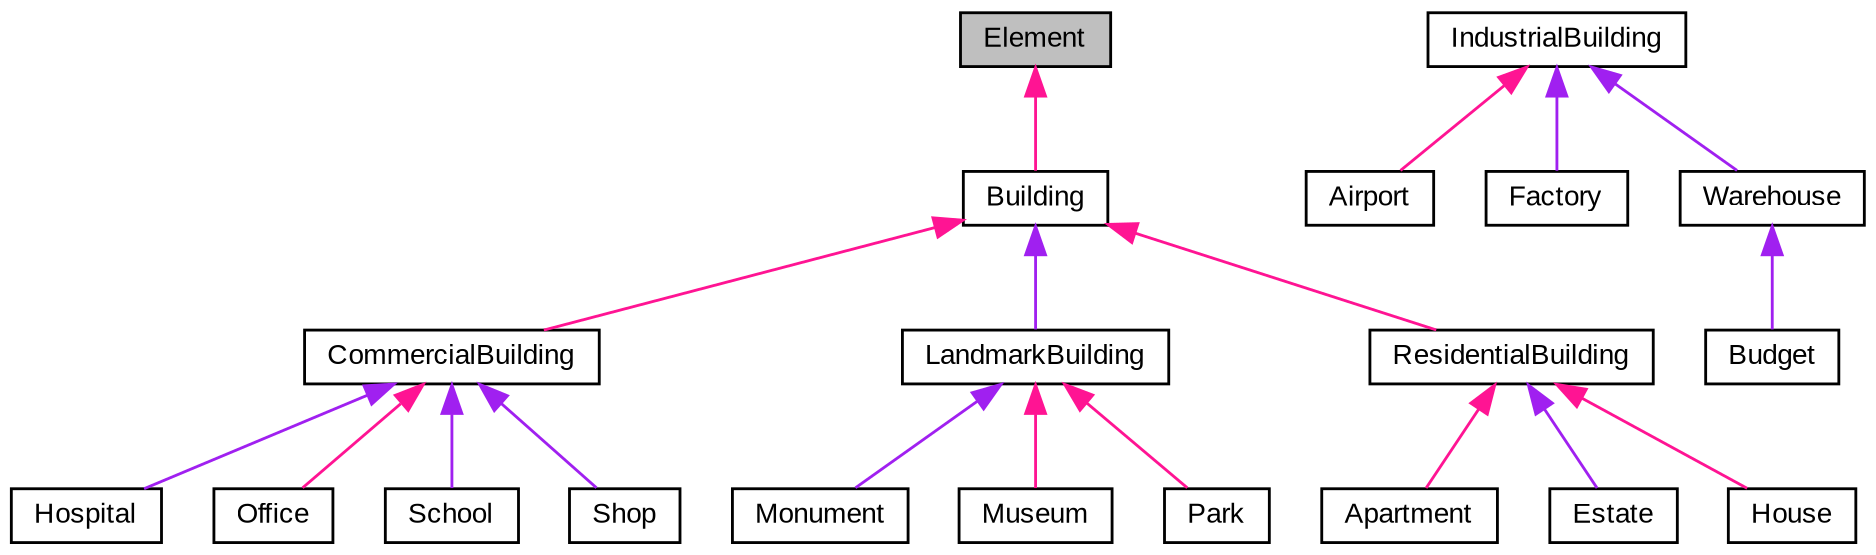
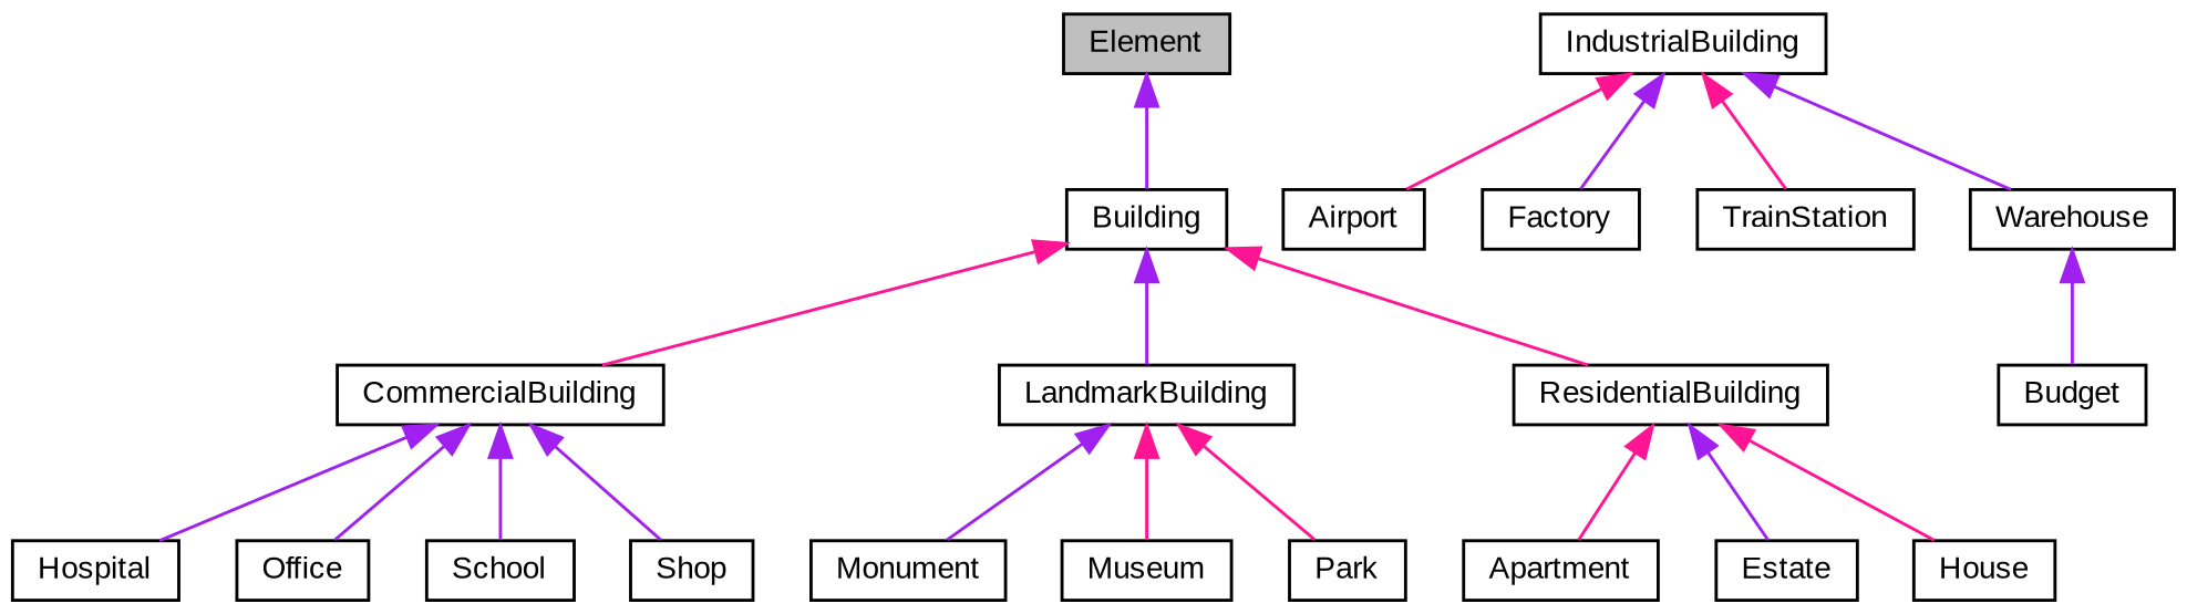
  digraph {
    fontname="Liberation Sans"
    rankdir=TB
    node [color=black fillcolor=white fontname="Liberation Sans" fontsize=10 shape=record style=filled]
    edge [color=deeppink dir=back fontname="Liberation Sans" fontsize=10 labelfontname=Helvetica labelfontsize=10 style=solid]
    n1 [fillcolor=grey75 fontcolor=black height=0.2 label=Element width=0.4]
    n2 [height=0.2 label=Building width=0.4]
    n3 [height=0.2 label=Budget width=0.4]
    n4 [height=0.2 label=CommercialBuilding width=0.4]
    n5 [height=0.2 label=LandmarkBuilding width=0.4]
    n6 [height=0.2 label=ResidentialBuilding width=0.4]
    n7 [height=0.2 label=Hospital width=0.4]
    n8 [height=0.2 label=Office width=0.4]
    n9 [height=0.2 label=School width=0.4]
    n10 [height=0.2 label=Shop width=0.4]
    n11 [height=0.2 label=IndustrialBuilding width=0.4]
    n12 [height=0.2 label=Airport width=0.4]
    n13 [height=0.2 label=Factory width=0.4]
+   n14 [height=0.2 label=TrainStation width=0.4]
    n15 [height=0.2 label=Warehouse width=0.4]
    n16 [height=0.2 label=Monument width=0.4]
    n17 [height=0.2 label=Museum width=0.4]
    n18 [height=0.2 label=Park width=0.4]
    n19 [height=0.2 label=Apartment width=0.4]
    n20 [height=0.2 label=Estate width=0.4]
    n21 [height=0.2 label=House width=0.4]
-   n1 -> n2
+   n1 -> n2 [color=purple]
    n2 -> n4
    n2 -> n5 [color=purple]
    n2 -> n6
    n4 -> n7 [color=purple]
-   n4 -> n8
+   n4 -> n8 [color=purple]
    n4 -> n9 [color=purple]
    n4 -> n10 [color=purple]
    n5 -> n16 [color=purple]
    n5 -> n17
    n5 -> n18
    n6 -> n19
    n6 -> n20 [color=purple]
    n6 -> n21
    n11 -> n12
    n11 -> n13 [color=purple]
+   n11 -> n14
    n11 -> n15 [color=purple]
    n15 -> n3 [color=purple]
  }
